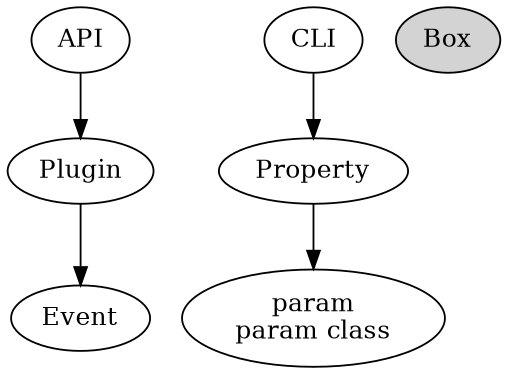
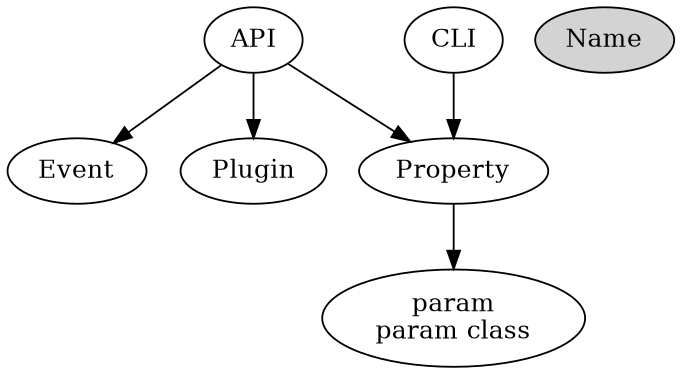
  digraph {
    API
    Event
    Plugin
    Property
    n5 [label="param\nparam class"]
-   Box [style=filled]
    CLI
-   Plugin -> Event
+   Name [style=filled]
+   API -> Event
    API -> Plugin
+   API -> Property
    Property -> n5
    CLI -> Property
  }
